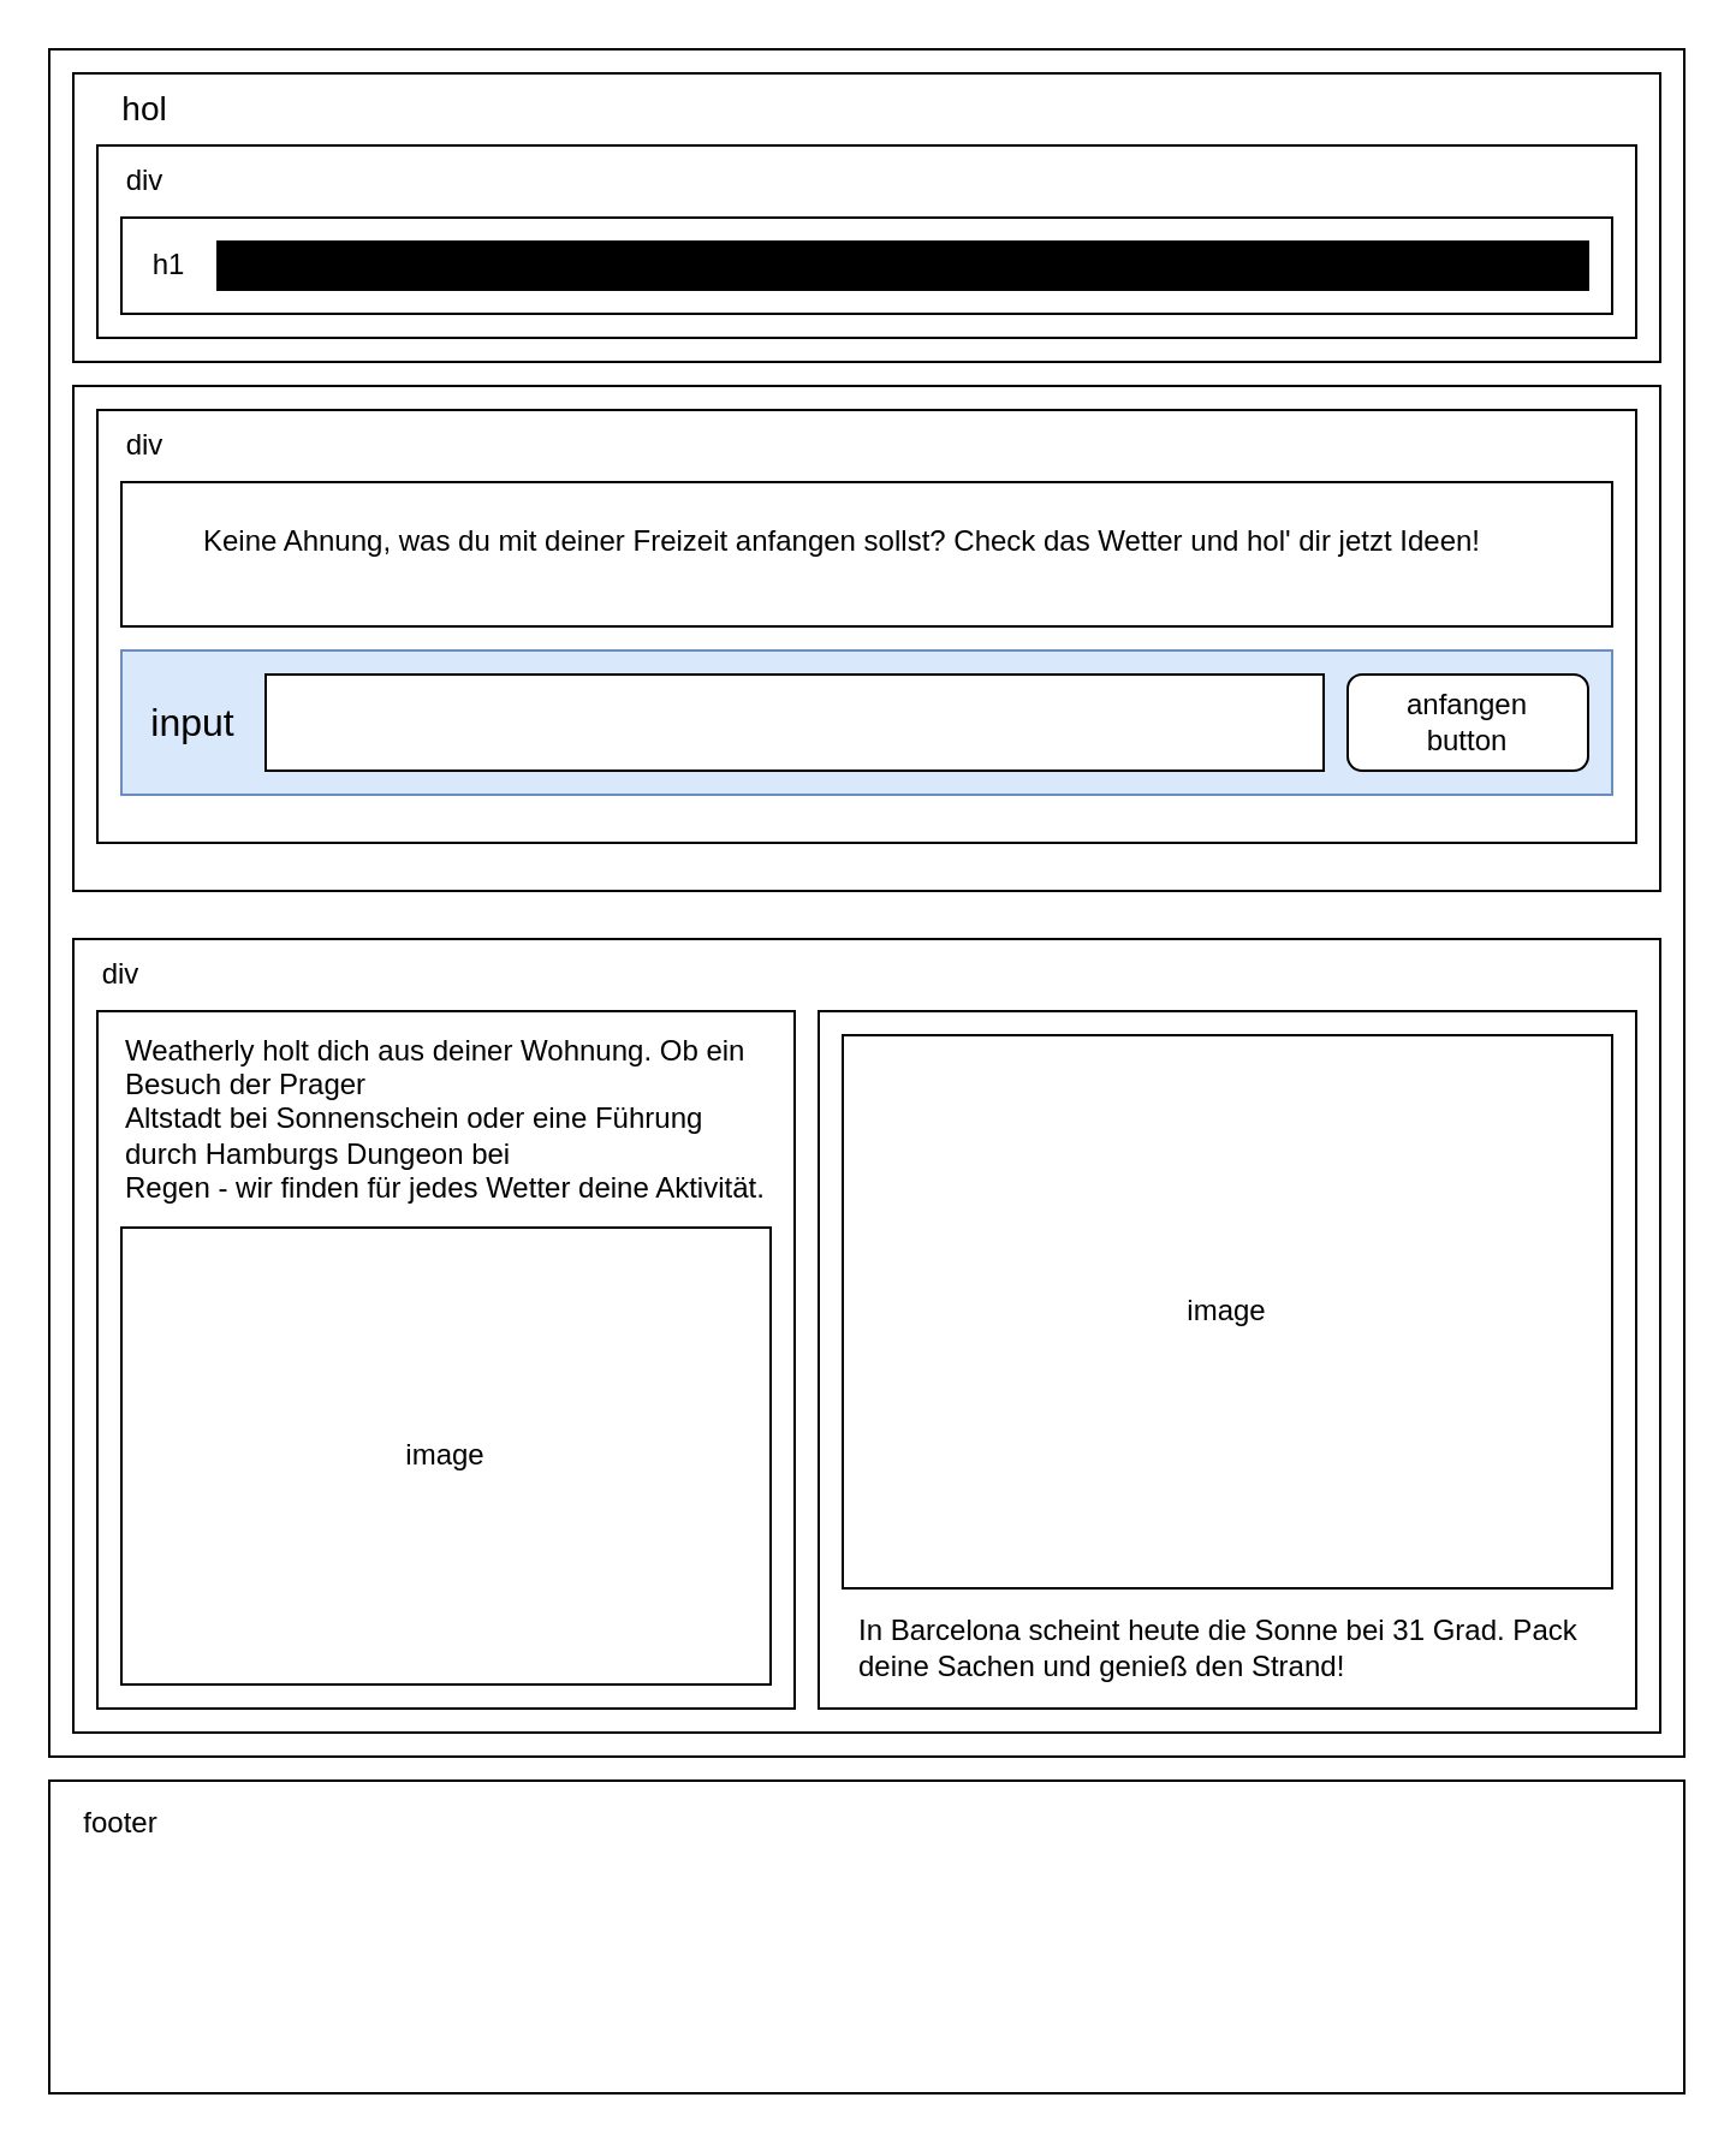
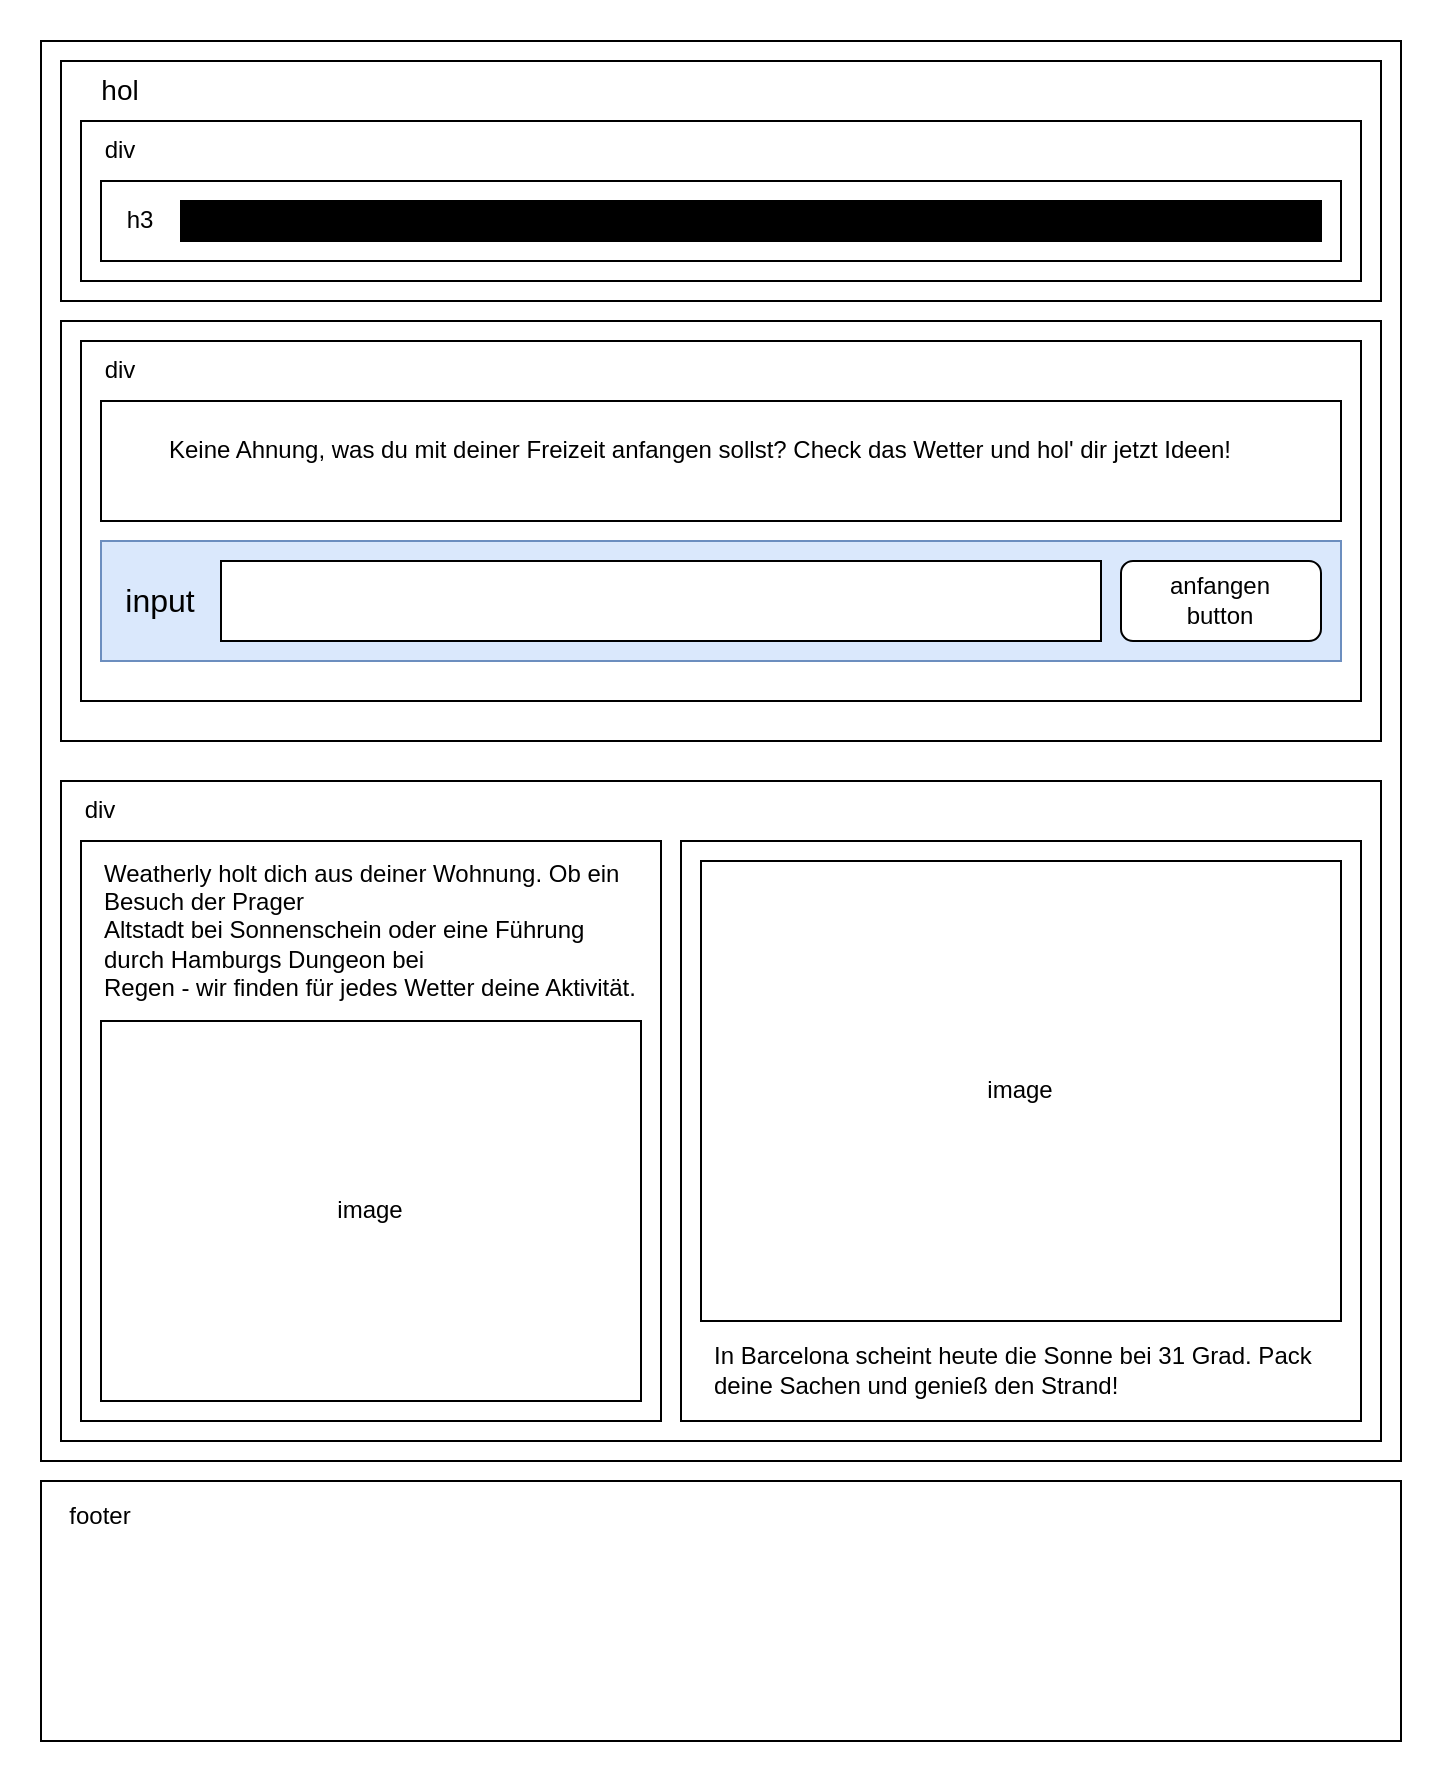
  <mxCell id="0" />
  <mxCell id="1" parent="0" />
  <mxCell id="2" value="" style="rounded=0;whiteSpace=wrap;html=1;" vertex="1" parent="1"><mxGeometry x="20" y="20" width="680" height="710" as="geometry" /></mxCell>
  <mxCell id="3" value="" style="rounded=0;whiteSpace=wrap;html=1;align=left;" vertex="1" parent="1"><mxGeometry x="30" y="30" width="660" height="120" as="geometry" /></mxCell>
  <mxCell id="4" value="" style="rounded=0;whiteSpace=wrap;html=1;" vertex="1" parent="1"><mxGeometry x="30" y="160" width="660" height="210" as="geometry" /></mxCell>
  <mxCell id="5" value="&lt;font style=&quot;font-size: 14px;&quot;&gt;hol&lt;/font&gt;" style="text;html=1;align=center;verticalAlign=middle;whiteSpace=wrap;rounded=0;" vertex="1" parent="1"><mxGeometry x="20" y="30" width="80" height="30" as="geometry" /></mxCell>
  <mxCell id="6" value="" style="rounded=0;whiteSpace=wrap;html=1;" vertex="1" parent="1"><mxGeometry x="40" y="60" width="640" height="80" as="geometry" /></mxCell>
  <mxCell id="7" value="div" style="text;html=1;align=center;verticalAlign=middle;whiteSpace=wrap;rounded=0;" vertex="1" parent="1"><mxGeometry x="30" y="60" width="60" height="30" as="geometry" /></mxCell>
  <mxCell id="8" value="" style="rounded=0;whiteSpace=wrap;html=1;" vertex="1" parent="1"><mxGeometry x="50" y="90" width="620" height="40" as="geometry" /></mxCell>
- <mxCell id="9" value="h1" style="text;html=1;align=center;verticalAlign=middle;whiteSpace=wrap;rounded=0;" vertex="1" parent="1"><mxGeometry x="40" y="95" width="60" height="30" as="geometry" /></mxCell>
+ <mxCell id="9" value="h3" style="text;html=1;align=center;verticalAlign=middle;whiteSpace=wrap;rounded=0;" vertex="1" parent="1"><mxGeometry x="40" y="95" width="60" height="30" as="geometry" /></mxCell>
  <mxCell id="10" value="" style="rounded=0;whiteSpace=wrap;html=1;fillColor=#000000;" vertex="1" parent="1"><mxGeometry x="90" y="100" width="570" height="20" as="geometry" /></mxCell>
  <mxCell id="11" value="" style="rounded=0;whiteSpace=wrap;html=1;" vertex="1" parent="1"><mxGeometry x="40" y="170" width="640" height="180" as="geometry" /></mxCell>
  <mxCell id="12" value="div" style="text;html=1;align=center;verticalAlign=middle;whiteSpace=wrap;rounded=0;" vertex="1" parent="1"><mxGeometry x="30" y="170" width="60" height="30" as="geometry" /></mxCell>
  <mxCell id="13" value="" style="rounded=0;whiteSpace=wrap;html=1;fillColor=#dae8fc;strokeColor=#6c8ebf;" vertex="1" parent="1"><mxGeometry x="50" y="270" width="620" height="60" as="geometry" /></mxCell>
  <mxCell id="14" value="" style="rounded=0;whiteSpace=wrap;html=1;" vertex="1" parent="1"><mxGeometry x="110" y="280" width="440" height="40" as="geometry" /></mxCell>
  <mxCell id="15" value="&lt;font style=&quot;font-size: 16px;&quot;&gt;input&lt;/font&gt;" style="text;html=1;align=center;verticalAlign=middle;whiteSpace=wrap;rounded=0;" vertex="1" parent="1"><mxGeometry x="50" y="285" width="60" height="30" as="geometry" /></mxCell>
  <mxCell id="16" value="&lt;div&gt;anfangen&lt;/div&gt;&lt;div&gt;button&lt;/div&gt;" style="rounded=1;whiteSpace=wrap;html=1;" vertex="1" parent="1"><mxGeometry x="560" y="280" width="100" height="40" as="geometry" /></mxCell>
  <mxCell id="17" value="" style="rounded=0;whiteSpace=wrap;html=1;" vertex="1" parent="1"><mxGeometry x="50" y="200" width="620" height="60" as="geometry" /></mxCell>
  <mxCell id="18" value="Keine Ahnung, was du mit deiner Freizeit anfangen sollst? Check das Wetter und hol' dir jetzt Ideen!" style="text;html=1;align=center;verticalAlign=middle;whiteSpace=wrap;rounded=0;" vertex="1" parent="1"><mxGeometry x="50" y="210" width="600" height="30" as="geometry" /></mxCell>
  <mxCell id="19" value="" style="rounded=0;whiteSpace=wrap;html=1;" vertex="1" parent="1"><mxGeometry x="20" y="740" width="680" height="130" as="geometry" /></mxCell>
  <mxCell id="20" value="&lt;div&gt;footer&lt;/div&gt;&lt;div&gt;&lt;br&gt;&lt;/div&gt;" style="text;html=1;align=center;verticalAlign=middle;whiteSpace=wrap;rounded=0;" vertex="1" parent="1"><mxGeometry x="20" y="750" width="60" height="30" as="geometry" /></mxCell>
  <mxCell id="21" value="" style="rounded=0;whiteSpace=wrap;html=1;" vertex="1" parent="1"><mxGeometry x="30" y="390" width="660" height="330" as="geometry" /></mxCell>
  <mxCell id="22" value="div" style="text;html=1;align=center;verticalAlign=middle;whiteSpace=wrap;rounded=0;" vertex="1" parent="1"><mxGeometry x="20" y="390" width="60" height="30" as="geometry" /></mxCell>
  <mxCell id="23" value="" style="rounded=0;whiteSpace=wrap;html=1;" vertex="1" parent="1"><mxGeometry x="40" y="420" width="290" height="290" as="geometry" /></mxCell>
  <mxCell id="24" value="" style="rounded=0;whiteSpace=wrap;html=1;" vertex="1" parent="1"><mxGeometry x="340" y="420" width="340" height="290" as="geometry" /></mxCell>
  <mxCell id="25" value="&lt;div align=&quot;left&quot;&gt;In Barcelona scheint heute die Sonne bei 31 Grad. Pack deine Sachen und genieß den Strand!&lt;/div&gt;" style="text;html=1;align=left;verticalAlign=middle;whiteSpace=wrap;rounded=0;" vertex="1" parent="1"><mxGeometry x="355" y="670" width="310" height="30" as="geometry" /></mxCell>
  <mxCell id="26" value="&lt;div align=&quot;left&quot;&gt;Weatherly holt dich aus deiner Wohnung. Ob ein Besuch der Prager &lt;br/&gt;Altstadt bei Sonnenschein oder eine Führung durch Hamburgs Dungeon bei &lt;br/&gt;Regen - wir finden für jedes Wetter deine Aktivität.&lt;/div&gt;" style="text;html=1;align=left;verticalAlign=middle;whiteSpace=wrap;rounded=0;" vertex="1" parent="1"><mxGeometry x="50" y="430" width="270" height="70" as="geometry" /></mxCell>
  <mxCell id="27" value="image" style="rounded=0;whiteSpace=wrap;html=1;" vertex="1" parent="1"><mxGeometry x="50" y="510" width="270" height="190" as="geometry" /></mxCell>
  <mxCell id="28" value="image" style="rounded=0;whiteSpace=wrap;html=1;" vertex="1" parent="1"><mxGeometry x="350" y="430" width="320" height="230" as="geometry" /></mxCell>
